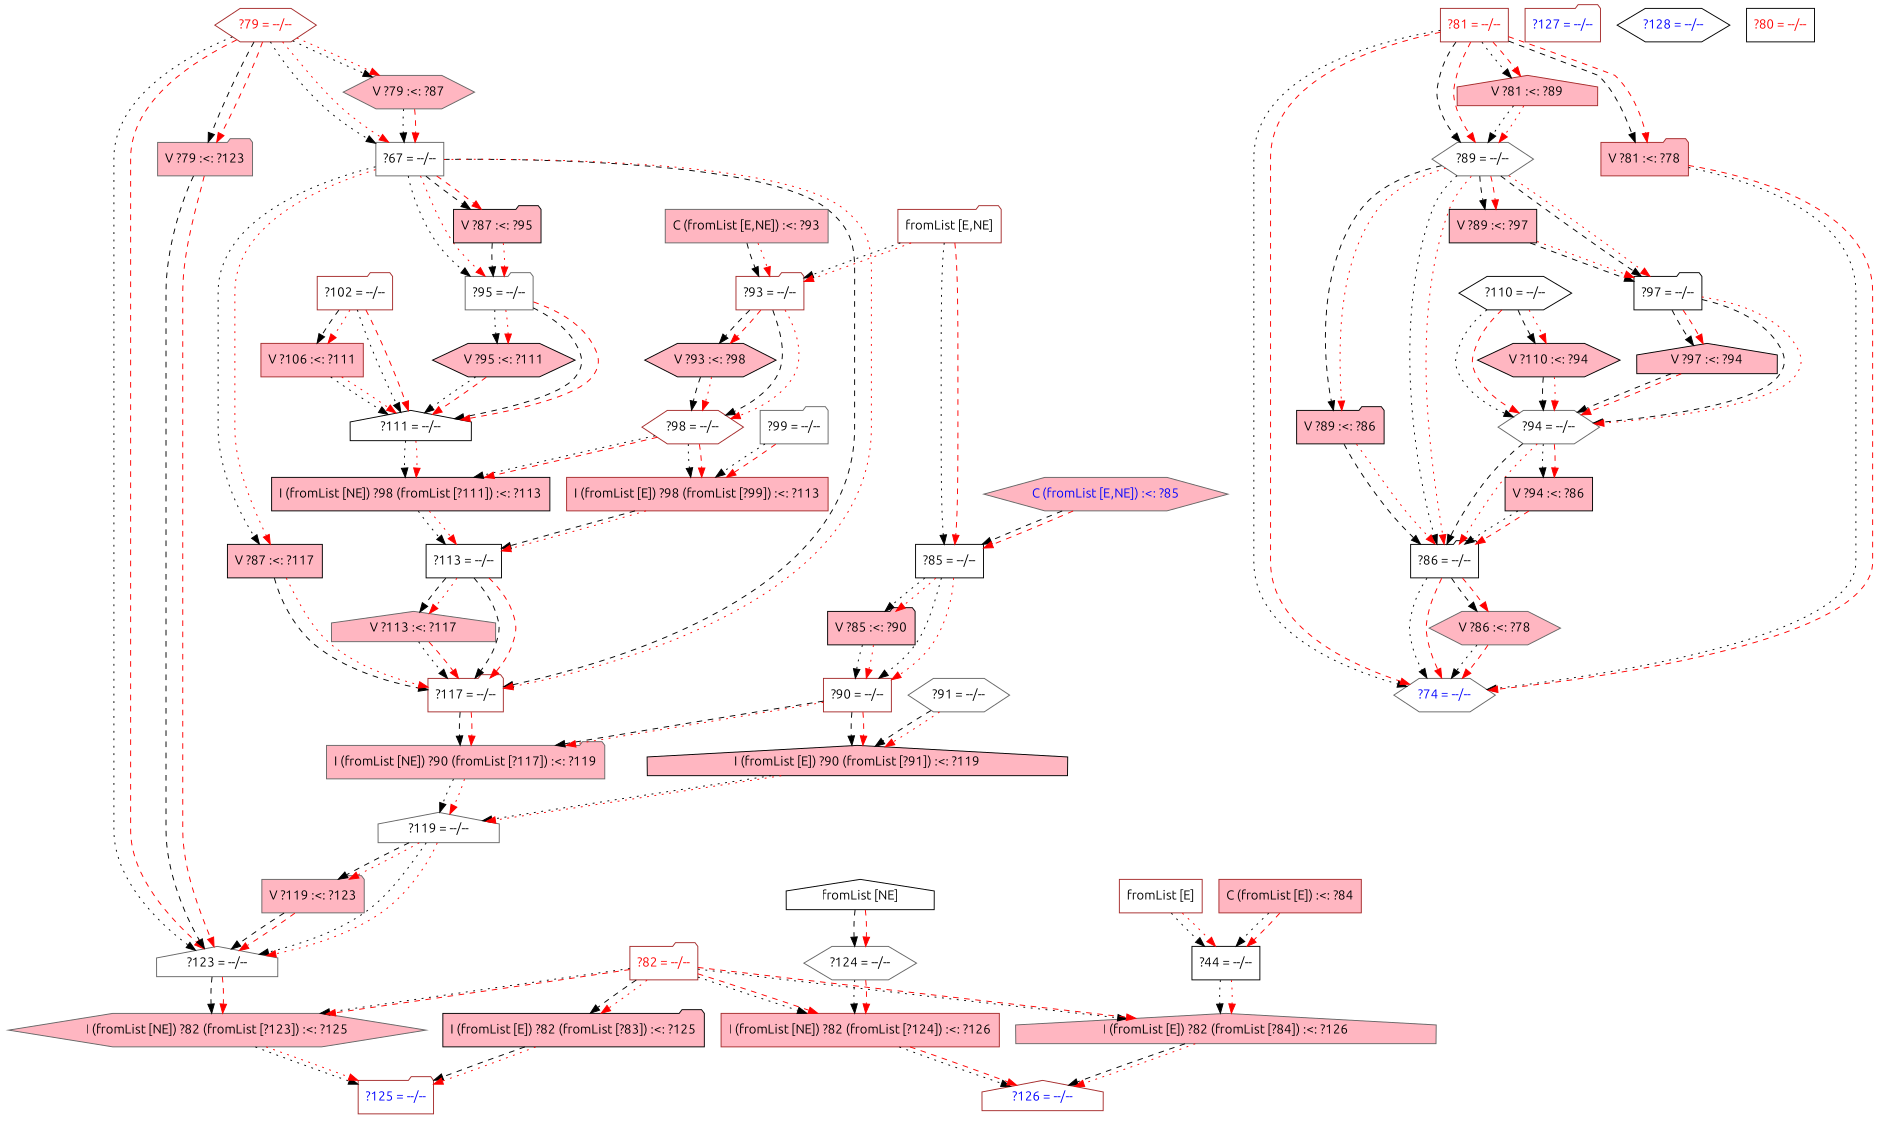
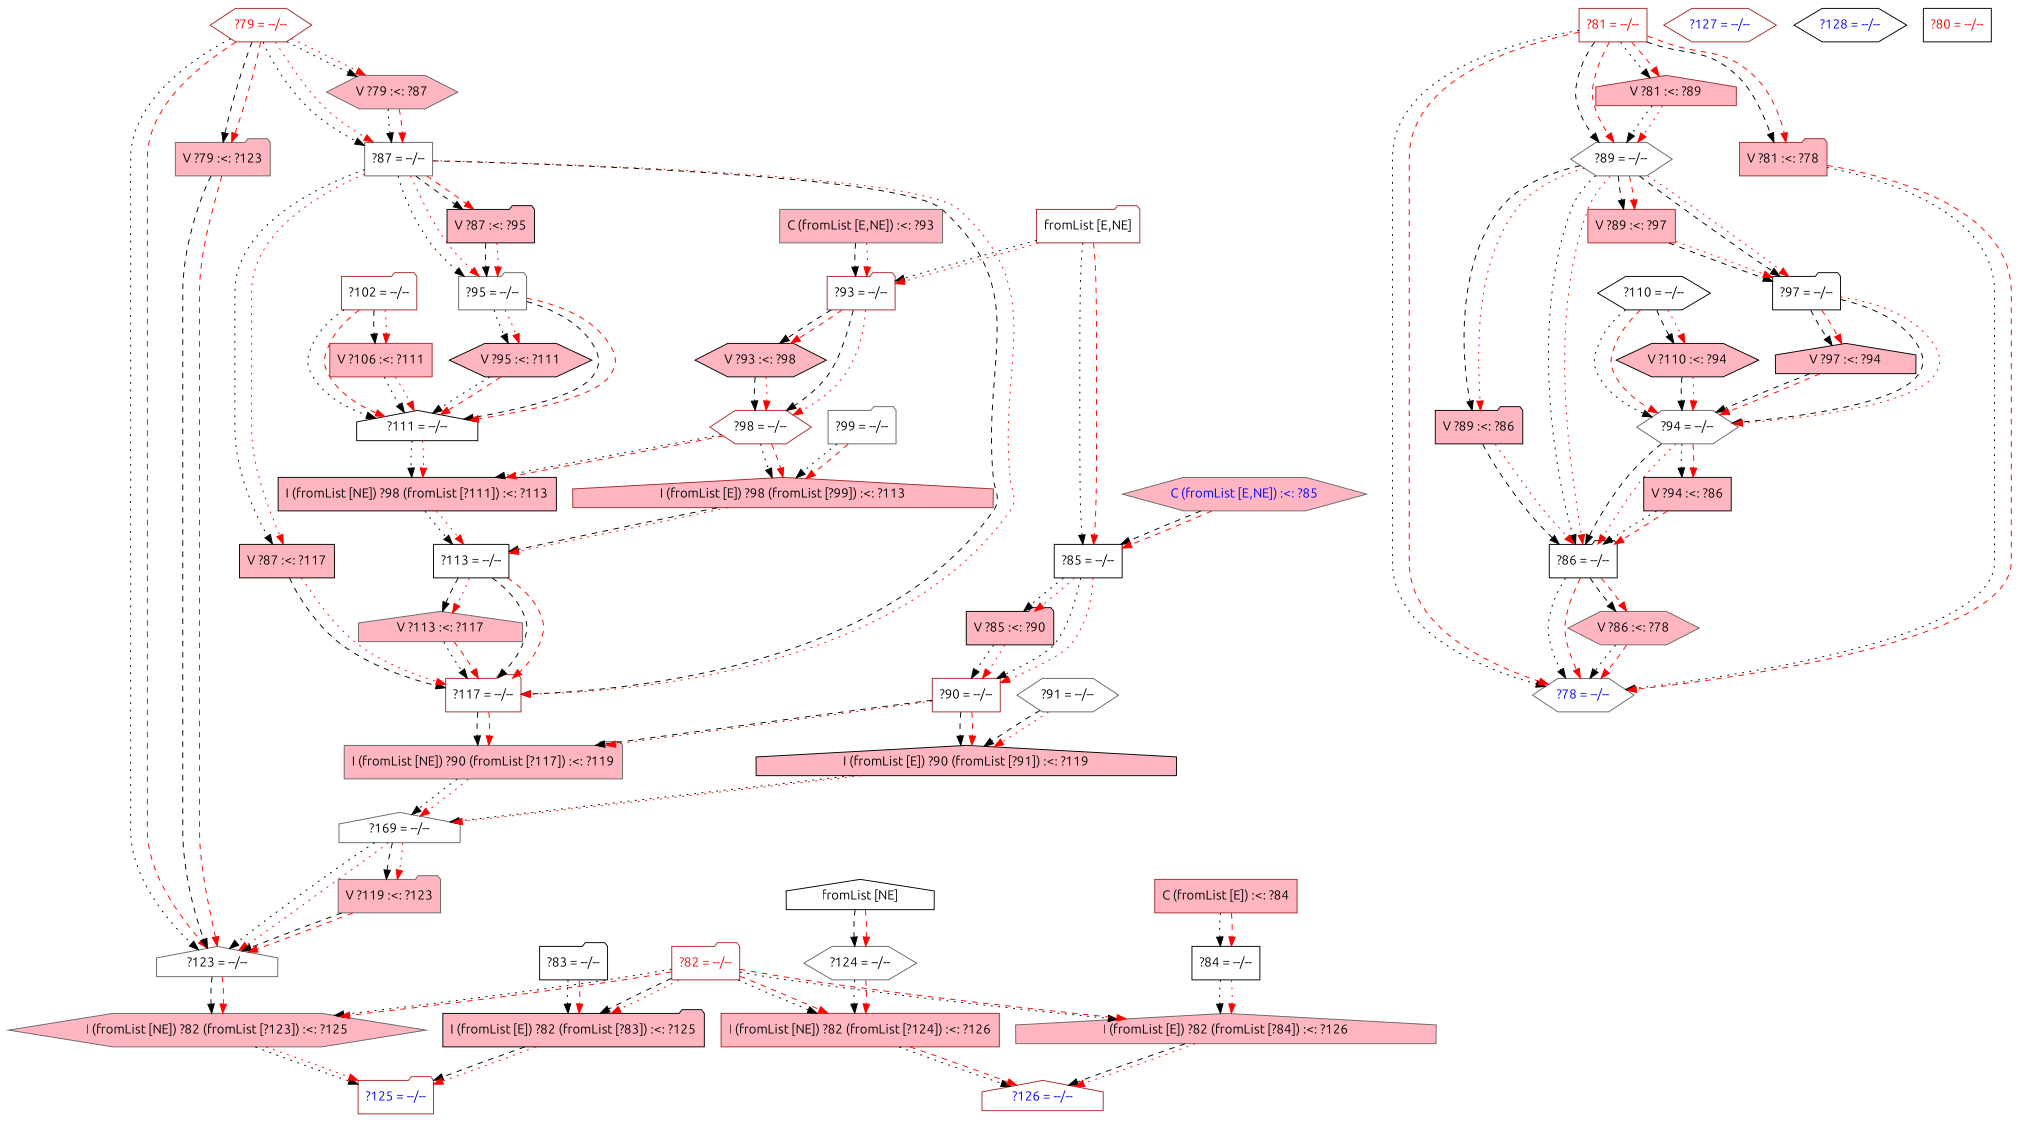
  digraph {
    fontname=Ubuntu
    node [color=black fontname=Ubuntu shape=folder]
    edge [fontname=Ubuntu style=dotted]
    n1 [color=brown fontcolor=black label="?102 = --/--"]
    "?111 = --/--" [fontcolor=black shape=house]
    "V ?106 :<: ?111" [color=brown fillcolor=lightpink shape=box style=filled]
    "I (fromList [NE]) ?98 (fromList [?111]) :<: ?113" [fillcolor=lightpink shape=box style=filled]
    "?110 = --/--" [fontcolor=black shape=hexagon]
    "?94 = --/--" [color=gray40 fontcolor=black shape=hexagon]
    "V ?110 :<: ?94" [fillcolor=lightpink shape=hexagon style=filled]
    "?86 = --/--" [fontcolor=black]
    "V ?94 :<: ?86" [fillcolor=lightpink shape=box style=filled]
    "?113 = --/--" [fontcolor=black shape=box]
    "?117 = --/--" [color=brown fontcolor=black]
    "V ?113 :<: ?117" [color=gray40 fillcolor=lightpink shape=house style=filled]
    "I (fromList [NE]) ?90 (fromList [?117]) :<: ?119" [color=gray40 fillcolor=lightpink style=filled]
-   "?119 = --/--" [color=gray40 fontcolor=black shape=house]
+   "?119 = --/--" [color=gray40 fontcolor=black shape=house label="?169 = --/--"]
    "?123 = --/--" [color=gray40 fontcolor=black shape=house]
    "V ?119 :<: ?123" [color=gray40 fillcolor=lightpink style=filled]
    "I (fromList [NE]) ?82 (fromList [?123]) :<: ?125" [color=gray40 fillcolor=lightpink shape=hexagon style=filled]
    "?125 = --/--" [color=brown fontcolor=blue]
    "?124 = --/--" [color=gray40 fontcolor=black shape=hexagon]
    "I (fromList [NE]) ?82 (fromList [?124]) :<: ?126" [color=brown fillcolor=lightpink shape=box style=filled]
    "?126 = --/--" [color=brown fontcolor=blue shape=house]
-   "?127 = --/--" [color=brown fontcolor=blue]
+   "?127 = --/--" [color=brown fontcolor=blue shape=hexagon]
    "?128 = --/--" [fontcolor=blue shape=hexagon]
-   "?78 = --/--" [color=gray40 fontcolor=blue shape=hexagon label="?74 = --/--"]
+   "?78 = --/--" [color=gray40 fontcolor=blue shape=hexagon]
    "?79 = --/--" [color=brown fontcolor=red shape=hexagon]
-   "?87 = --/--" [color=gray40 fontcolor=black shape=box label="?67 = --/--"]
+   "?87 = --/--" [color=gray40 fontcolor=black shape=box]
    "V ?79 :<: ?123" [color=gray40 fillcolor=lightpink style=filled]
    "V ?79 :<: ?87" [color=gray40 fillcolor=lightpink shape=hexagon style=filled]
    "?95 = --/--" [color=gray40 fontcolor=black]
    "V ?87 :<: ?117" [fillcolor=lightpink shape=box style=filled]
    "V ?87 :<: ?95" [fillcolor=lightpink style=filled]
    "?80 = --/--" [fontcolor=red shape=box]
    "?81 = --/--" [color=brown fontcolor=red shape=box]
    "?89 = --/--" [color=gray40 fontcolor=black shape=hexagon]
    "V ?81 :<: ?78" [color=brown fillcolor=lightpink style=filled]
    "V ?81 :<: ?89" [color=brown fillcolor=lightpink shape=house style=filled]
    "?97 = --/--" [fontcolor=black]
    "V ?89 :<: ?86" [fillcolor=lightpink style=filled]
-   "V ?89 :<: ?97" [fillcolor=lightpink shape=box style=filled]
+   "V ?89 :<: ?97" [color=brown fillcolor=lightpink shape=box style=filled]
    "?82 = --/--" [color=brown fontcolor=red]
    "I (fromList [E]) ?82 (fromList [?83]) :<: ?125" [fillcolor=lightpink style=filled]
    "I (fromList [E]) ?82 (fromList [?84]) :<: ?126" [color=gray40 fillcolor=lightpink shape=house style=filled]
-   "?84 = --/--" [fontcolor=black shape=box label="?44 = --/--"]
+   "?83 = --/--" [fontcolor=black]
+   "?84 = --/--" [fontcolor=black shape=box]
    "?85 = --/--" [fontcolor=black shape=box]
    "?90 = --/--" [color=brown fontcolor=black shape=box]
    "V ?85 :<: ?90" [fillcolor=lightpink style=filled]
    "I (fromList [E]) ?90 (fromList [?91]) :<: ?119" [fillcolor=lightpink shape=house style=filled]
    "V ?86 :<: ?78" [color=gray40 fillcolor=lightpink shape=hexagon style=filled]
    "V ?95 :<: ?111" [fillcolor=lightpink shape=hexagon style=filled]
    "V ?97 :<: ?94" [fillcolor=lightpink shape=house style=filled]
    "?91 = --/--" [color=gray40 fontcolor=black shape=hexagon]
    "?93 = --/--" [color=brown fontcolor=black]
    "?98 = --/--" [color=brown fontcolor=black shape=hexagon]
    "V ?93 :<: ?98" [fillcolor=lightpink shape=hexagon style=filled]
-   "I (fromList [E]) ?98 (fromList [?99]) :<: ?113" [color=brown fillcolor=lightpink shape=box style=filled]
+   "I (fromList [E]) ?98 (fromList [?99]) :<: ?113" [color=brown fillcolor=lightpink shape=house style=filled]
    "?99 = --/--" [color=gray40 fontcolor=black]
-   "fromList [E]" [color=brown shape=box]
    "fromList [E,NE]" [color=brown]
    "fromList [NE]" [shape=house]
    "C (fromList [E]) :<: ?84" [color=brown fillcolor=lightpink shape=box style=filled]
    "C (fromList [E,NE]) :<: ?85" [color=gray40 fillcolor=lightpink fontcolor=blue shape=hexagon style=filled]
    "C (fromList [E,NE]) :<: ?93" [color=gray40 fillcolor=lightpink shape=box style=filled]
    n1 -> "?111 = --/--"
    n1 -> "?111 = --/--" [color=red style=dashed]
    n1 -> "V ?106 :<: ?111" [style=dashed]
    n1 -> "V ?106 :<: ?111" [color=red]
    "?111 = --/--" -> "I (fromList [NE]) ?98 (fromList [?111]) :<: ?113"
    "?111 = --/--" -> "I (fromList [NE]) ?98 (fromList [?111]) :<: ?113" [color=red]
    "V ?106 :<: ?111" -> "?111 = --/--"
    "V ?106 :<: ?111" -> "?111 = --/--" [color=red]
    "I (fromList [NE]) ?98 (fromList [?111]) :<: ?113" -> "?113 = --/--"
    "I (fromList [NE]) ?98 (fromList [?111]) :<: ?113" -> "?113 = --/--" [color=red]
    "?110 = --/--" -> "?94 = --/--"
    "?110 = --/--" -> "?94 = --/--" [color=red style=dashed]
    "?110 = --/--" -> "V ?110 :<: ?94" [style=dashed]
    "?110 = --/--" -> "V ?110 :<: ?94" [color=red]
    "?94 = --/--" -> "?86 = --/--" [style=dashed]
    "?94 = --/--" -> "?86 = --/--" [color=red]
    "?94 = --/--" -> "V ?94 :<: ?86"
    "?94 = --/--" -> "V ?94 :<: ?86" [color=red style=dashed]
    "V ?110 :<: ?94" -> "?94 = --/--" [style=dashed]
    "V ?110 :<: ?94" -> "?94 = --/--" [color=red]
    "?86 = --/--" -> "?78 = --/--"
    "?86 = --/--" -> "?78 = --/--" [color=red style=dashed]
    "?86 = --/--" -> "V ?86 :<: ?78" [style=dashed]
    "?86 = --/--" -> "V ?86 :<: ?78" [color=red style=dashed]
    "V ?94 :<: ?86" -> "?86 = --/--"
    "V ?94 :<: ?86" -> "?86 = --/--" [color=red style=dashed]
    "?113 = --/--" -> "?117 = --/--" [style=dashed]
    "?113 = --/--" -> "?117 = --/--" [color=red style=dashed]
    "?113 = --/--" -> "V ?113 :<: ?117" [style=dashed]
    "?113 = --/--" -> "V ?113 :<: ?117" [color=red]
    "?117 = --/--" -> "I (fromList [NE]) ?90 (fromList [?117]) :<: ?119" [style=dashed]
    "?117 = --/--" -> "I (fromList [NE]) ?90 (fromList [?117]) :<: ?119" [color=red style=dashed]
    "V ?113 :<: ?117" -> "?117 = --/--"
    "V ?113 :<: ?117" -> "?117 = --/--" [color=red style=dashed]
    "I (fromList [NE]) ?90 (fromList [?117]) :<: ?119" -> "?119 = --/--"
    "I (fromList [NE]) ?90 (fromList [?117]) :<: ?119" -> "?119 = --/--" [color=red]
    "?119 = --/--" -> "?123 = --/--"
    "?119 = --/--" -> "?123 = --/--" [color=red]
    "?119 = --/--" -> "V ?119 :<: ?123" [style=dashed]
    "?119 = --/--" -> "V ?119 :<: ?123" [color=red]
    "?123 = --/--" -> "I (fromList [NE]) ?82 (fromList [?123]) :<: ?125" [style=dashed]
    "?123 = --/--" -> "I (fromList [NE]) ?82 (fromList [?123]) :<: ?125" [color=red style=dashed]
    "V ?119 :<: ?123" -> "?123 = --/--" [style=dashed]
    "V ?119 :<: ?123" -> "?123 = --/--" [color=red style=dashed]
    "I (fromList [NE]) ?82 (fromList [?123]) :<: ?125" -> "?125 = --/--"
    "I (fromList [NE]) ?82 (fromList [?123]) :<: ?125" -> "?125 = --/--" [color=red]
    "?124 = --/--" -> "I (fromList [NE]) ?82 (fromList [?124]) :<: ?126"
    "?124 = --/--" -> "I (fromList [NE]) ?82 (fromList [?124]) :<: ?126" [color=red style=dashed]
    "I (fromList [NE]) ?82 (fromList [?124]) :<: ?126" -> "?126 = --/--"
    "I (fromList [NE]) ?82 (fromList [?124]) :<: ?126" -> "?126 = --/--" [color=red style=dashed]
    "?79 = --/--" -> "?123 = --/--"
    "?79 = --/--" -> "?123 = --/--" [color=red style=dashed]
    "?79 = --/--" -> "?87 = --/--"
    "?79 = --/--" -> "?87 = --/--" [color=red]
    "?79 = --/--" -> "V ?79 :<: ?123" [style=dashed]
    "?79 = --/--" -> "V ?79 :<: ?123" [color=red style=dashed]
    "?79 = --/--" -> "V ?79 :<: ?87"
    "?79 = --/--" -> "V ?79 :<: ?87" [color=red]
    "?87 = --/--" -> "?117 = --/--" [style=dashed]
    "?87 = --/--" -> "?117 = --/--" [color=red]
    "?87 = --/--" -> "?95 = --/--"
    "?87 = --/--" -> "?95 = --/--" [color=red]
    "?87 = --/--" -> "V ?87 :<: ?117"
    "?87 = --/--" -> "V ?87 :<: ?117" [color=red]
    "?87 = --/--" -> "V ?87 :<: ?95" [style=dashed]
    "?87 = --/--" -> "V ?87 :<: ?95" [color=red style=dashed]
    "V ?79 :<: ?123" -> "?123 = --/--" [style=dashed]
    "V ?79 :<: ?123" -> "?123 = --/--" [color=red style=dashed]
    "V ?79 :<: ?87" -> "?87 = --/--"
    "V ?79 :<: ?87" -> "?87 = --/--" [color=red style=dashed]
    "?95 = --/--" -> "?111 = --/--" [style=dashed]
    "?95 = --/--" -> "?111 = --/--" [color=red style=dashed]
    "?95 = --/--" -> "V ?95 :<: ?111"
    "?95 = --/--" -> "V ?95 :<: ?111" [color=red]
    "V ?87 :<: ?117" -> "?117 = --/--" [style=dashed]
    "V ?87 :<: ?117" -> "?117 = --/--" [color=red]
    "V ?87 :<: ?95" -> "?95 = --/--" [style=dashed]
    "V ?87 :<: ?95" -> "?95 = --/--" [color=red]
    "?81 = --/--" -> "?78 = --/--"
    "?81 = --/--" -> "?78 = --/--" [color=red style=dashed]
    "?81 = --/--" -> "?89 = --/--" [style=dashed]
    "?81 = --/--" -> "?89 = --/--" [color=red style=dashed]
    "?81 = --/--" -> "V ?81 :<: ?78" [style=dashed]
    "?81 = --/--" -> "V ?81 :<: ?78" [color=red style=dashed]
    "?81 = --/--" -> "V ?81 :<: ?89"
    "?81 = --/--" -> "V ?81 :<: ?89" [color=red style=dashed]
    "?89 = --/--" -> "?86 = --/--"
    "?89 = --/--" -> "?86 = --/--" [color=red]
    "?89 = --/--" -> "?97 = --/--" [style=dashed]
    "?89 = --/--" -> "?97 = --/--" [color=red]
    "?89 = --/--" -> "V ?89 :<: ?86" [style=dashed]
    "?89 = --/--" -> "V ?89 :<: ?86" [color=red]
    "?89 = --/--" -> "V ?89 :<: ?97" [style=dashed]
    "?89 = --/--" -> "V ?89 :<: ?97" [color=red style=dashed]
    "V ?81 :<: ?78" -> "?78 = --/--"
    "V ?81 :<: ?78" -> "?78 = --/--" [color=red style=dashed]
    "V ?81 :<: ?89" -> "?89 = --/--"
    "V ?81 :<: ?89" -> "?89 = --/--" [color=red]
    "?97 = --/--" -> "?94 = --/--" [style=dashed]
    "?97 = --/--" -> "?94 = --/--" [color=red]
    "?97 = --/--" -> "V ?97 :<: ?94" [style=dashed]
    "?97 = --/--" -> "V ?97 :<: ?94" [color=red style=dashed]
    "V ?89 :<: ?86" -> "?86 = --/--" [style=dashed]
    "V ?89 :<: ?86" -> "?86 = --/--" [color=red]
    "V ?89 :<: ?97" -> "?97 = --/--" [style=dashed]
    "V ?89 :<: ?97" -> "?97 = --/--" [color=red]
    "?82 = --/--" -> "I (fromList [NE]) ?82 (fromList [?123]) :<: ?125"
    "?82 = --/--" -> "I (fromList [NE]) ?82 (fromList [?123]) :<: ?125" [color=red style=dashed]
    "?82 = --/--" -> "I (fromList [NE]) ?82 (fromList [?124]) :<: ?126"
    "?82 = --/--" -> "I (fromList [NE]) ?82 (fromList [?124]) :<: ?126" [color=red style=dashed]
    "?82 = --/--" -> "I (fromList [E]) ?82 (fromList [?83]) :<: ?125" [style=dashed]
    "?82 = --/--" -> "I (fromList [E]) ?82 (fromList [?83]) :<: ?125" [color=red]
    "?82 = --/--" -> "I (fromList [E]) ?82 (fromList [?84]) :<: ?126"
    "?82 = --/--" -> "I (fromList [E]) ?82 (fromList [?84]) :<: ?126" [color=red style=dashed]
    "I (fromList [E]) ?82 (fromList [?83]) :<: ?125" -> "?125 = --/--" [style=dashed]
    "I (fromList [E]) ?82 (fromList [?83]) :<: ?125" -> "?125 = --/--" [color=red]
    "I (fromList [E]) ?82 (fromList [?84]) :<: ?126" -> "?126 = --/--" [style=dashed]
    "I (fromList [E]) ?82 (fromList [?84]) :<: ?126" -> "?126 = --/--" [color=red]
+   "?83 = --/--" -> "I (fromList [E]) ?82 (fromList [?83]) :<: ?125"
+   "?83 = --/--" -> "I (fromList [E]) ?82 (fromList [?83]) :<: ?125" [color=red style=dashed]
    "?84 = --/--" -> "I (fromList [E]) ?82 (fromList [?84]) :<: ?126"
    "?84 = --/--" -> "I (fromList [E]) ?82 (fromList [?84]) :<: ?126" [color=red]
    "?85 = --/--" -> "?90 = --/--"
    "?85 = --/--" -> "?90 = --/--" [color=red]
    "?85 = --/--" -> "V ?85 :<: ?90"
    "?85 = --/--" -> "V ?85 :<: ?90" [color=red]
    "?90 = --/--" -> "I (fromList [NE]) ?90 (fromList [?117]) :<: ?119" [style=dashed]
    "?90 = --/--" -> "I (fromList [NE]) ?90 (fromList [?117]) :<: ?119" [color=red]
    "?90 = --/--" -> "I (fromList [E]) ?90 (fromList [?91]) :<: ?119" [style=dashed]
    "?90 = --/--" -> "I (fromList [E]) ?90 (fromList [?91]) :<: ?119" [color=red style=dashed]
    "V ?85 :<: ?90" -> "?90 = --/--"
    "V ?85 :<: ?90" -> "?90 = --/--" [color=red]
    "I (fromList [E]) ?90 (fromList [?91]) :<: ?119" -> "?119 = --/--"
    "I (fromList [E]) ?90 (fromList [?91]) :<: ?119" -> "?119 = --/--" [color=red]
    "V ?86 :<: ?78" -> "?78 = --/--"
    "V ?86 :<: ?78" -> "?78 = --/--" [color=red style=dashed]
    "V ?95 :<: ?111" -> "?111 = --/--"
    "V ?95 :<: ?111" -> "?111 = --/--" [color=red style=dashed]
    "V ?97 :<: ?94" -> "?94 = --/--" [style=dashed]
    "V ?97 :<: ?94" -> "?94 = --/--" [color=red style=dashed]
    "?91 = --/--" -> "I (fromList [E]) ?90 (fromList [?91]) :<: ?119" [style=dashed]
    "?91 = --/--" -> "I (fromList [E]) ?90 (fromList [?91]) :<: ?119" [color=red]
    "?93 = --/--" -> "?98 = --/--" [style=dashed]
    "?93 = --/--" -> "?98 = --/--" [color=red]
    "?93 = --/--" -> "V ?93 :<: ?98" [style=dashed]
    "?93 = --/--" -> "V ?93 :<: ?98" [color=red style=dashed]
    "?98 = --/--" -> "I (fromList [NE]) ?98 (fromList [?111]) :<: ?113"
    "?98 = --/--" -> "I (fromList [NE]) ?98 (fromList [?111]) :<: ?113" [color=red style=dashed]
    "?98 = --/--" -> "I (fromList [E]) ?98 (fromList [?99]) :<: ?113"
    "?98 = --/--" -> "I (fromList [E]) ?98 (fromList [?99]) :<: ?113" [color=red style=dashed]
    "V ?93 :<: ?98" -> "?98 = --/--" [style=dashed]
    "V ?93 :<: ?98" -> "?98 = --/--" [color=red]
    "I (fromList [E]) ?98 (fromList [?99]) :<: ?113" -> "?113 = --/--" [style=dashed]
    "I (fromList [E]) ?98 (fromList [?99]) :<: ?113" -> "?113 = --/--" [color=red]
    "?99 = --/--" -> "I (fromList [E]) ?98 (fromList [?99]) :<: ?113"
    "?99 = --/--" -> "I (fromList [E]) ?98 (fromList [?99]) :<: ?113" [color=red style=dashed]
-   "fromList [E]" -> "?84 = --/--"
-   "fromList [E]" -> "?84 = --/--" [color=red]
    "fromList [E,NE]" -> "?85 = --/--"
    "fromList [E,NE]" -> "?85 = --/--" [color=red style=dashed]
    "fromList [E,NE]" -> "?93 = --/--"
    "fromList [E,NE]" -> "?93 = --/--" [color=red]
    "fromList [NE]" -> "?124 = --/--" [style=dashed]
    "fromList [NE]" -> "?124 = --/--" [color=red style=dashed]
    "C (fromList [E]) :<: ?84" -> "?84 = --/--"
    "C (fromList [E]) :<: ?84" -> "?84 = --/--" [color=red style=dashed]
    "C (fromList [E,NE]) :<: ?85" -> "?85 = --/--" [style=dashed]
    "C (fromList [E,NE]) :<: ?85" -> "?85 = --/--" [color=red style=dashed]
    "C (fromList [E,NE]) :<: ?93" -> "?93 = --/--" [style=dashed]
    "C (fromList [E,NE]) :<: ?93" -> "?93 = --/--" [color=red]
  }
